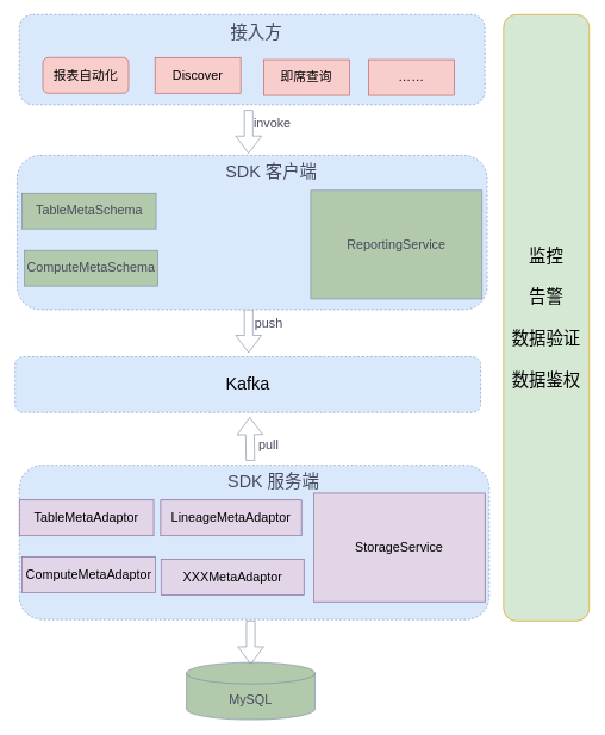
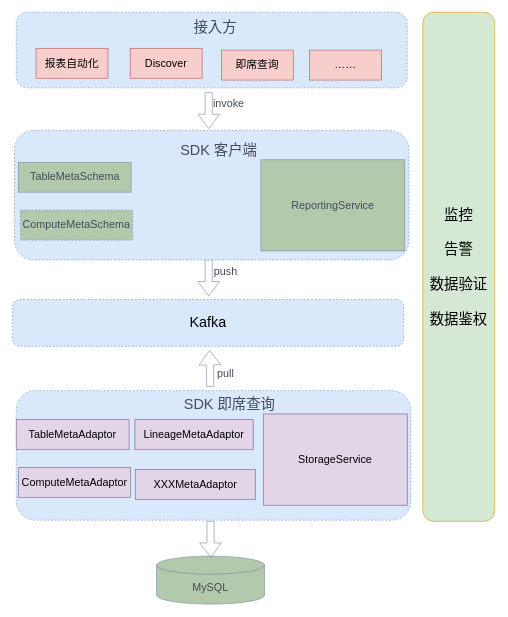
  <mxCell id="0" />
  <mxCell id="1" parent="0" />
  <mxCell id="2" style="edgeStyle=none;rounded=1;sketch=0;orthogonalLoop=1;jettySize=auto;html=1;fontColor=#46495D;strokeColor=#B3B3B3;fillColor=#B2C9AB;" edge="1" parent="1"><mxGeometry relative="1" as="geometry"><mxPoint x="814" y="545.48" as="sourcePoint" /><mxPoint x="814" y="564.52" as="targetPoint" /></mxGeometry></mxCell>
  <mxCell id="3" value="&lt;font style=&quot;font-size: 24px&quot;&gt;Kafka&lt;/font&gt;" style="rounded=1;whiteSpace=wrap;html=1;dashed=1;fillColor=#dae8fc;strokeColor=#6c8ebf;" vertex="1" parent="1"><mxGeometry x="20" y="499" width="652" height="78" as="geometry" /></mxCell>
  <mxCell id="4" value="&lt;font style=&quot;font-size: 18px&quot;&gt;MySQL&lt;/font&gt;" style="shape=cylinder3;whiteSpace=wrap;html=1;boundedLbl=1;backgroundOutline=1;size=15;rounded=0;sketch=0;fontColor=#46495D;strokeColor=#788AA3;fillColor=#B2C9AB;align=center;" vertex="1" parent="1"><mxGeometry x="260" y="927" width="180" height="80" as="geometry" /></mxCell>
  <mxCell id="5" value="&lt;font style=&quot;font-size: 24px&quot;&gt;监控&lt;br&gt;&lt;br&gt;告警&lt;br&gt;&lt;br&gt;数据验证&lt;br&gt;&lt;br&gt;数据鉴权&lt;/font&gt;" style="rounded=1;whiteSpace=wrap;html=1;sketch=0;strokeColor=#d79b00;fillColor=#d5e8d4;align=center;" vertex="1" parent="1"><mxGeometry x="704" y="20" width="120" height="849" as="geometry" /></mxCell>
  <mxCell id="6" value="" style="rounded=1;whiteSpace=wrap;html=1;dashed=1;fillColor=#dae8fc;strokeColor=#6c8ebf;" vertex="1" parent="1"><mxGeometry x="26" y="20" width="652" height="126" as="geometry" /></mxCell>
- <mxCell id="7" value="&lt;font style=&quot;font-size: 18px&quot;&gt;报表自动化&lt;/font&gt;" style="whiteSpace=wrap;html=1;fillColor=#f8cecc;strokeColor=#b85450;rounded=1;" vertex="1" parent="1"><mxGeometry x="59" y="80" width="120" height="50" as="geometry" /></mxCell>
+ <mxCell id="7" value="&lt;font style=&quot;font-size: 18px&quot;&gt;报表自动化&lt;/font&gt;" style="rounded=0;whiteSpace=wrap;html=1;fillColor=#f8cecc;strokeColor=#b85450;" vertex="1" parent="1"><mxGeometry x="59" y="80" width="120" height="50" as="geometry" /></mxCell>
  <mxCell id="8" value="&lt;font style=&quot;font-size: 18px&quot;&gt;Discover&lt;br&gt;&lt;/font&gt;" style="rounded=0;whiteSpace=wrap;html=1;fillColor=#f8cecc;strokeColor=#b85450;" vertex="1" parent="1"><mxGeometry x="216" y="80" width="120" height="50" as="geometry" /></mxCell>
  <mxCell id="9" value="&lt;font style=&quot;font-size: 18px&quot;&gt;即席查询&lt;br&gt;&lt;/font&gt;" style="rounded=0;whiteSpace=wrap;html=1;fillColor=#f8cecc;strokeColor=#b85450;" vertex="1" parent="1"><mxGeometry x="368" y="83" width="120" height="50" as="geometry" /></mxCell>
  <mxCell id="10" value="&lt;font style=&quot;font-size: 18px&quot;&gt;……&lt;br&gt;&lt;/font&gt;" style="rounded=0;whiteSpace=wrap;html=1;fillColor=#f8cecc;strokeColor=#b85450;" vertex="1" parent="1"><mxGeometry x="515" y="83" width="120" height="50" as="geometry" /></mxCell>
  <mxCell id="11" value="&lt;font style=&quot;font-size: 24px&quot;&gt;接入方&lt;/font&gt;" style="text;html=1;strokeColor=none;fillColor=none;align=center;verticalAlign=middle;whiteSpace=wrap;rounded=0;sketch=0;fontColor=#46495D;" vertex="1" parent="1"><mxGeometry x="299" y="36" width="118" height="20" as="geometry" /></mxCell>
  <mxCell id="12" value="" style="html=1;shadow=0;dashed=0;align=center;verticalAlign=middle;shape=mxgraph.arrows2.arrow;dy=0.67;dx=24;direction=south;notch=0;rounded=0;sketch=0;fontColor=#46495D;strokeColor=#788AA3;fillColor=none;" vertex="1" parent="1"><mxGeometry x="329" y="154" width="36" height="60" as="geometry" /></mxCell>
  <mxCell id="13" value="" style="html=1;shadow=0;dashed=0;align=center;verticalAlign=middle;shape=mxgraph.arrows2.arrow;dy=0.67;dx=24;direction=south;notch=0;rounded=0;sketch=0;fontColor=#46495D;strokeColor=#788AA3;fillColor=none;" vertex="1" parent="1"><mxGeometry x="329" y="433" width="36" height="60" as="geometry" /></mxCell>
  <mxCell id="14" value="" style="html=1;shadow=0;dashed=0;align=center;verticalAlign=middle;shape=mxgraph.arrows2.arrow;dy=0.67;dx=24;direction=south;notch=0;rounded=0;sketch=0;fontColor=#46495D;strokeColor=#788AA3;fillColor=none;rotation=-181;" vertex="1" parent="1"><mxGeometry x="331" y="584" width="36" height="60" as="geometry" /></mxCell>
  <mxCell id="15" value="&lt;font style=&quot;font-size: 18px&quot;&gt;push&lt;/font&gt;" style="text;html=1;strokeColor=none;fillColor=none;align=center;verticalAlign=middle;whiteSpace=wrap;rounded=0;sketch=0;fontColor=#46495D;" vertex="1" parent="1"><mxGeometry x="331" y="442" width="89" height="20" as="geometry" /></mxCell>
  <mxCell id="16" value="&lt;font style=&quot;font-size: 18px&quot;&gt;pull&lt;/font&gt;" style="text;html=1;strokeColor=none;fillColor=none;align=center;verticalAlign=middle;whiteSpace=wrap;rounded=0;sketch=0;fontColor=#46495D;" vertex="1" parent="1"><mxGeometry x="331" y="612" width="89" height="20" as="geometry" /></mxCell>
  <mxCell id="17" value="&lt;span style=&quot;font-size: 18px&quot;&gt;invoke&lt;/span&gt;" style="text;html=1;strokeColor=none;fillColor=none;align=center;verticalAlign=middle;whiteSpace=wrap;rounded=0;sketch=0;fontColor=#46495D;" vertex="1" parent="1"><mxGeometry x="336" y="162" width="89" height="20" as="geometry" /></mxCell>
  <mxCell id="18" value="" style="rounded=1;whiteSpace=wrap;html=1;dashed=1;fillColor=#dae8fc;strokeColor=#6c8ebf;" vertex="1" parent="1"><mxGeometry x="23" y="217" width="658" height="216" as="geometry" /></mxCell>
  <mxCell id="19" value="&lt;span style=&quot;font-size: 18px&quot;&gt;ReportingService&lt;/span&gt;" style="rounded=0;whiteSpace=wrap;html=1;fillColor=#B2C9AB;strokeColor=#788AA3;fontColor=#46495D;" vertex="1" parent="1"><mxGeometry x="434" y="266" width="240" height="152" as="geometry" /></mxCell>
- <mxCell id="20" value="&lt;font style=&quot;font-size: 24px&quot;&gt;SDK 客户端&lt;/font&gt;" style="text;html=1;strokeColor=none;fillColor=none;align=center;verticalAlign=middle;whiteSpace=wrap;rounded=0;sketch=0;fontColor=#46495D;" vertex="1" parent="1"><mxGeometry x="291" y="230" width="176" height="20" as="geometry" /></mxCell>
- <mxCell id="21" value="&lt;span style=&quot;font-size: 18px&quot;&gt;ComputeMetaSchema&lt;/span&gt;" style="rounded=0;whiteSpace=wrap;html=1;fillColor=#B2C9AB;strokeColor=#788AA3;fontColor=#46495D;" vertex="1" parent="1"><mxGeometry x="33" y="350" width="187" height="50" as="geometry" /></mxCell>
+ <mxCell id="20" value="&lt;font style=&quot;font-size: 24px&quot;&gt;SDK 客户端&lt;/font&gt;" style="text;html=1;strokeColor=none;fillColor=none;align=center;verticalAlign=middle;whiteSpace=wrap;rounded=0;sketch=0;fontColor=#46495D;" vertex="1" parent="1"><mxGeometry x="276" y="240" width="176" height="20" as="geometry" /></mxCell>
+ <mxCell id="21" value="&lt;span style=&quot;font-size: 18px&quot;&gt;ComputeMetaSchema&lt;/span&gt;" style="rounded=0;whiteSpace=wrap;html=1;fillColor=#B2C9AB;strokeColor=#788AA3;fontColor=#46495D;dashed=1;" vertex="1" parent="1"><mxGeometry x="33" y="350" width="187" height="50" as="geometry" /></mxCell>
  <mxCell id="22" value="&lt;span style=&quot;font-size: 18px&quot;&gt;TableMetaSchema&lt;/span&gt;" style="rounded=0;whiteSpace=wrap;html=1;fillColor=#B2C9AB;strokeColor=#788AA3;fontColor=#46495D;" vertex="1" parent="1"><mxGeometry x="29.5" y="270" width="188" height="50" as="geometry" /></mxCell>
  <mxCell id="23" value="" style="rounded=1;whiteSpace=wrap;html=1;dashed=1;fillColor=#dae8fc;strokeColor=#6c8ebf;" vertex="1" parent="1"><mxGeometry x="26" y="651" width="658" height="216" as="geometry" /></mxCell>
  <mxCell id="24" value="&lt;span style=&quot;font-size: 18px&quot;&gt;StorageService&lt;/span&gt;" style="rounded=0;whiteSpace=wrap;html=1;fillColor=#B2C9AB;strokeColor=#788AA3;fontColor=#46495D;" vertex="1" parent="1"><mxGeometry x="438" y="690" width="240" height="152" as="geometry" /></mxCell>
- <mxCell id="25" value="&lt;font style=&quot;font-size: 24px&quot;&gt;SDK 服务端&lt;/font&gt;" style="text;html=1;strokeColor=none;fillColor=none;align=center;verticalAlign=middle;whiteSpace=wrap;rounded=0;sketch=0;fontColor=#46495D;" vertex="1" parent="1"><mxGeometry x="294" y="664" width="176" height="20" as="geometry" /></mxCell>
+ <mxCell id="25" value="&lt;font style=&quot;font-size: 24px&quot;&gt;SDK 即席查询&lt;/font&gt;" style="text;html=1;strokeColor=none;fillColor=none;align=center;verticalAlign=middle;whiteSpace=wrap;rounded=0;sketch=0;fontColor=#46495D;" vertex="1" parent="1"><mxGeometry x="294" y="664" width="176" height="20" as="geometry" /></mxCell>
  <mxCell id="26" value="&lt;span style=&quot;font-size: 18px&quot;&gt;TableMeta&lt;/span&gt;&lt;span style=&quot;font-size: 18px&quot;&gt;Adaptor&lt;/span&gt;" style="rounded=0;whiteSpace=wrap;html=1;fillColor=#B2C9AB;strokeColor=#788AA3;fontColor=#46495D;" vertex="1" parent="1"><mxGeometry x="26" y="699.5" width="188" height="50" as="geometry" /></mxCell>
  <mxCell id="27" value="&lt;span style=&quot;font-size: 18px&quot;&gt;LineageMeta&lt;/span&gt;&lt;span style=&quot;font-size: 18px&quot;&gt;Adaptor&lt;/span&gt;" style="rounded=0;whiteSpace=wrap;html=1;fillColor=#B2C9AB;strokeColor=#788AA3;fontColor=#46495D;" vertex="1" parent="1"><mxGeometry x="224" y="699.5" width="197" height="50" as="geometry" /></mxCell>
  <mxCell id="28" value="&lt;span style=&quot;font-size: 18px&quot;&gt;ComputeMeta&lt;/span&gt;&lt;span style=&quot;font-size: 18px&quot;&gt;Adaptor&lt;/span&gt;" style="rounded=0;whiteSpace=wrap;html=1;fillColor=#B2C9AB;strokeColor=#788AA3;fontColor=#46495D;" vertex="1" parent="1"><mxGeometry x="29.5" y="779.5" width="187" height="50" as="geometry" /></mxCell>
  <mxCell id="29" value="&lt;span style=&quot;font-size: 18px&quot;&gt;XXXMeta&lt;/span&gt;&lt;span style=&quot;font-size: 18px&quot;&gt;Adaptor&lt;/span&gt;" style="rounded=0;whiteSpace=wrap;html=1;fillColor=#B2C9AB;strokeColor=#788AA3;fontColor=#46495D;" vertex="1" parent="1"><mxGeometry x="224.5" y="782.5" width="200" height="50" as="geometry" /></mxCell>
  <mxCell id="30" value="&lt;span style=&quot;font-size: 18px&quot;&gt;StorageService&lt;/span&gt;" style="rounded=0;whiteSpace=wrap;html=1;fillColor=#e1d5e7;strokeColor=#9673a6;" vertex="1" parent="1"><mxGeometry x="438" y="690" width="240" height="152" as="geometry" /></mxCell>
  <mxCell id="31" value="&lt;span style=&quot;font-size: 18px&quot;&gt;LineageMeta&lt;/span&gt;&lt;span style=&quot;font-size: 18px&quot;&gt;Adaptor&lt;/span&gt;" style="rounded=0;whiteSpace=wrap;html=1;fillColor=#e1d5e7;strokeColor=#9673a6;" vertex="1" parent="1"><mxGeometry x="224" y="699.5" width="197" height="50" as="geometry" /></mxCell>
  <mxCell id="32" value="&lt;span style=&quot;font-size: 18px&quot;&gt;TableMeta&lt;/span&gt;&lt;span style=&quot;font-size: 18px&quot;&gt;Adaptor&lt;/span&gt;" style="rounded=0;whiteSpace=wrap;html=1;fillColor=#e1d5e7;strokeColor=#9673a6;" vertex="1" parent="1"><mxGeometry x="26" y="699.5" width="188" height="50" as="geometry" /></mxCell>
  <mxCell id="33" value="&lt;span style=&quot;font-size: 18px&quot;&gt;ComputeMeta&lt;/span&gt;&lt;span style=&quot;font-size: 18px&quot;&gt;Adaptor&lt;/span&gt;" style="rounded=0;whiteSpace=wrap;html=1;fillColor=#e1d5e7;strokeColor=#9673a6;" vertex="1" parent="1"><mxGeometry x="29.5" y="779.5" width="187" height="50" as="geometry" /></mxCell>
  <mxCell id="34" value="&lt;span style=&quot;font-size: 18px&quot;&gt;XXXMeta&lt;/span&gt;&lt;span style=&quot;font-size: 18px&quot;&gt;Adaptor&lt;/span&gt;" style="rounded=0;whiteSpace=wrap;html=1;fillColor=#e1d5e7;strokeColor=#9673a6;" vertex="1" parent="1"><mxGeometry x="224.5" y="782.5" width="200" height="50" as="geometry" /></mxCell>
  <mxCell id="35" value="" style="html=1;shadow=0;dashed=0;align=center;verticalAlign=middle;shape=mxgraph.arrows2.arrow;dy=0.67;dx=24;direction=south;notch=0;rounded=0;sketch=0;fontColor=#46495D;strokeColor=#788AA3;fillColor=none;" vertex="1" parent="1"><mxGeometry x="332" y="869" width="36" height="60" as="geometry" /></mxCell>
